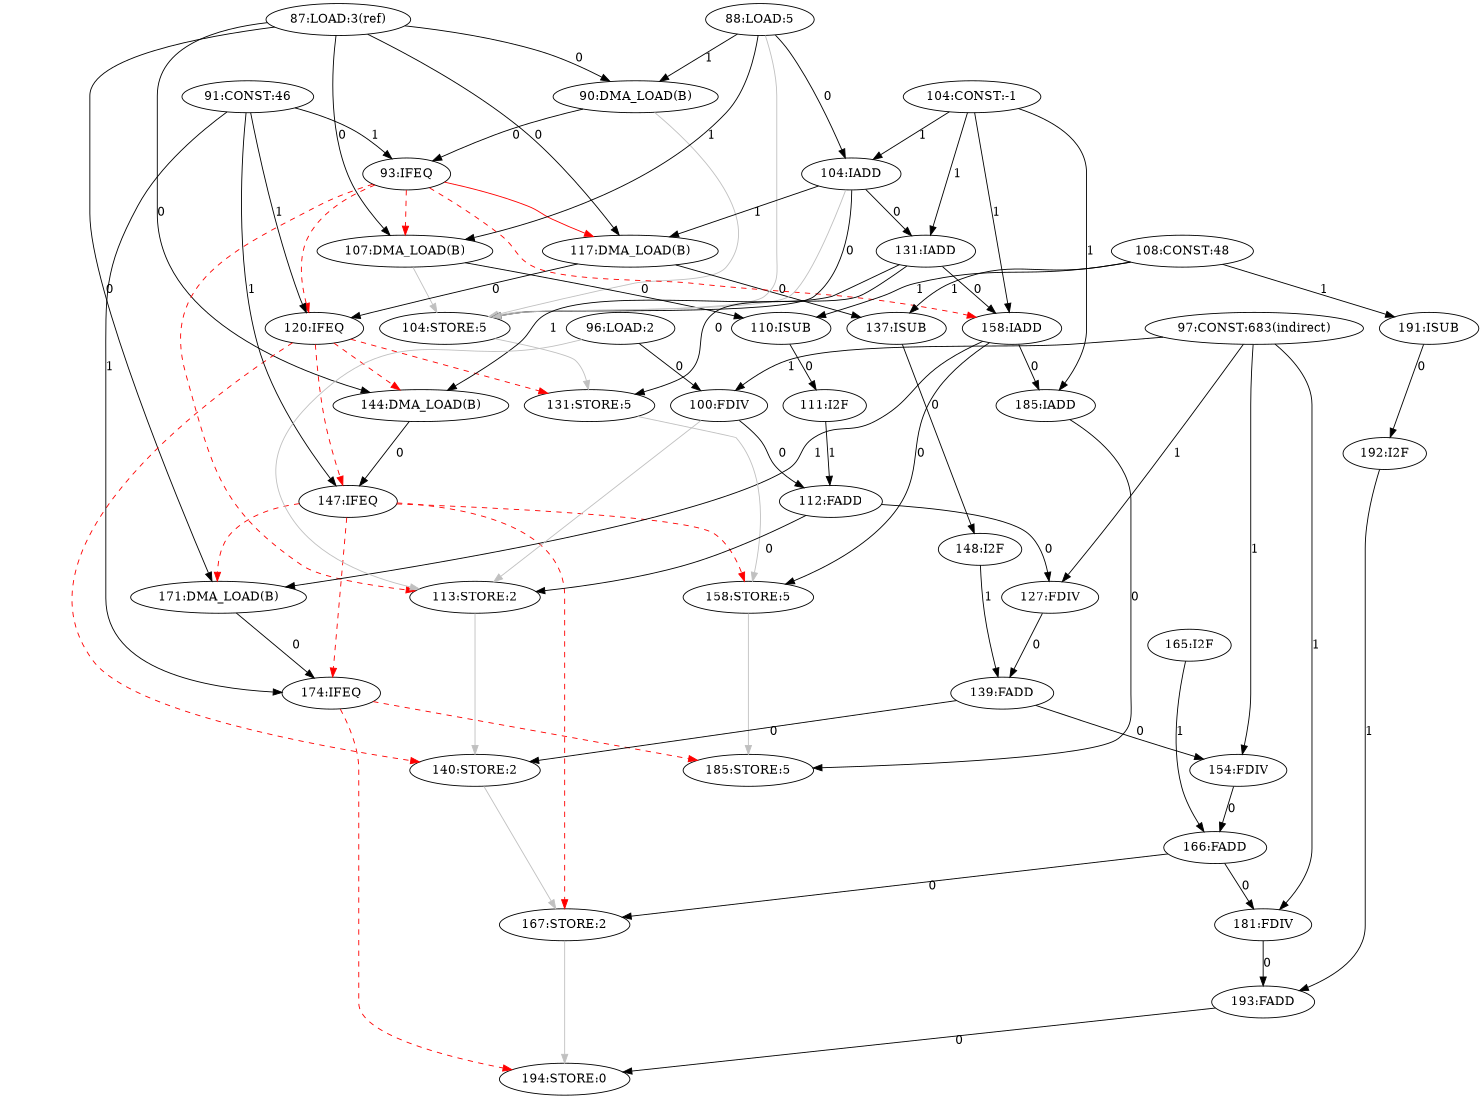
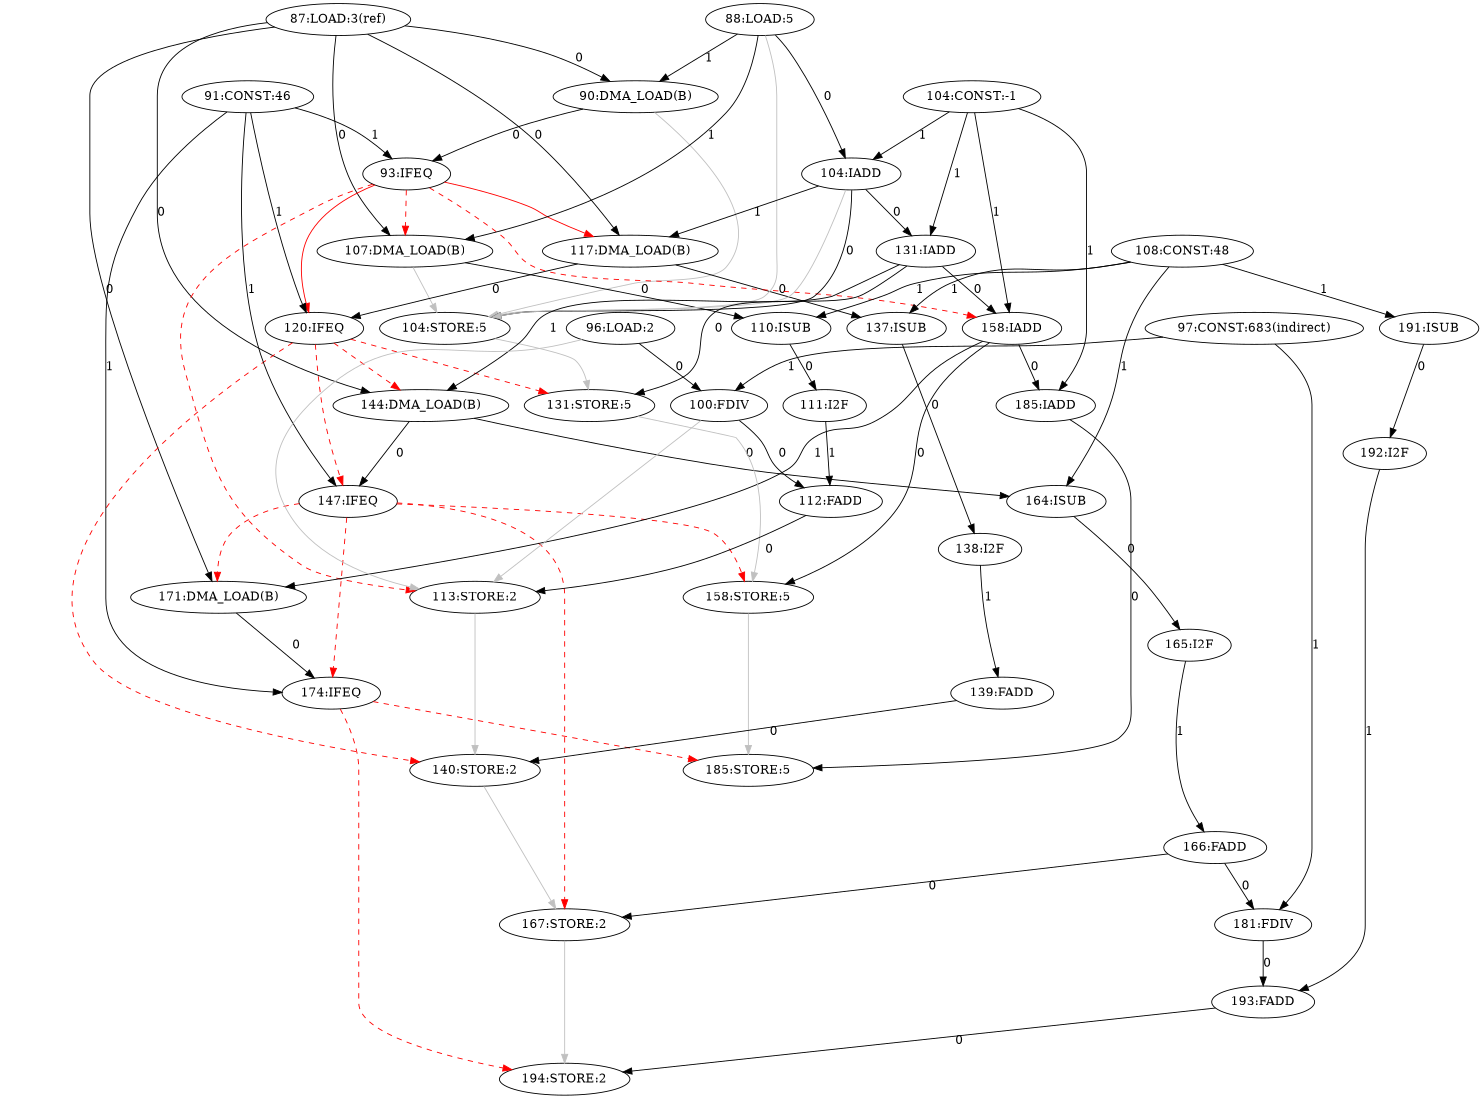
  digraph {
    "87:LOAD:3(ref)"
    "90:DMA_LOAD(B)"
    "107:DMA_LOAD(B)"
    "117:DMA_LOAD(B)"
    "144:DMA_LOAD(B)"
    "171:DMA_LOAD(B)"
    "93:IFEQ"
    "104:STORE:5"
    "110:ISUB"
    "120:IFEQ"
    "137:ISUB"
    "147:IFEQ"
+   "164:ISUB"
    "174:IFEQ"
    "113:STORE:2"
    "158:IADD"
    "131:STORE:5"
    "88:LOAD:5"
    "104:IADD"
    "131:IADD"
    "111:I2F"
    "140:STORE:2"
-   "138:I2F" [label="148:I2F"]
+   "138:I2F"
    "158:STORE:5"
    "167:STORE:2"
    "165:I2F"
    "185:IADD"
    "185:STORE:5"
-   "194:STORE:2" [label="194:STORE:0"]
+   "194:STORE:2"
    "191:ISUB"
    "192:I2F"
    "104:CONST:-1"
    "91:CONST:46"
    "112:FADD"
-   "127:FDIV"
    "139:FADD"
    "96:LOAD:2"
    "100:FDIV"
    "97:CONST:683(indirect)"
-   "154:FDIV"
    "181:FDIV"
    "166:FADD"
    "193:FADD"
    "108:CONST:48"
    "87:LOAD:3(ref)" -> "90:DMA_LOAD(B)" [label=0]
    "87:LOAD:3(ref)" -> "107:DMA_LOAD(B)" [label=0]
    "87:LOAD:3(ref)" -> "117:DMA_LOAD(B)" [label=0]
    "87:LOAD:3(ref)" -> "144:DMA_LOAD(B)" [label=0]
    "87:LOAD:3(ref)" -> "171:DMA_LOAD(B)" [label=0]
    "90:DMA_LOAD(B)" -> "93:IFEQ" [label=0]
    "90:DMA_LOAD(B)" -> "104:STORE:5" [color=gray]
    "107:DMA_LOAD(B)" -> "104:STORE:5" [color=gray]
    "107:DMA_LOAD(B)" -> "110:ISUB" [label=0]
    "117:DMA_LOAD(B)" -> "120:IFEQ" [label=0]
    "117:DMA_LOAD(B)" -> "137:ISUB" [label=0]
    "144:DMA_LOAD(B)" -> "147:IFEQ" [label=0]
+   "144:DMA_LOAD(B)" -> "164:ISUB" [label=0]
    "171:DMA_LOAD(B)" -> "174:IFEQ" [label=0]
    "93:IFEQ" -> "107:DMA_LOAD(B)" [color=red style=dashed]
    "93:IFEQ" -> "117:DMA_LOAD(B)" [color=red style=solid]
-   "93:IFEQ" -> "120:IFEQ" [color=red style=dashed]
+   "93:IFEQ" -> "120:IFEQ" [color=red style=solid]
    "93:IFEQ" -> "113:STORE:2" [color=red style=dashed]
    "93:IFEQ" -> "158:IADD" [color=red style=dashed]
    "104:STORE:5" -> "131:STORE:5" [color=gray]
    "110:ISUB" -> "111:I2F" [label=0]
    "120:IFEQ" -> "144:DMA_LOAD(B)" [color=red style=dashed]
    "120:IFEQ" -> "147:IFEQ" [color=red style=dashed]
    "120:IFEQ" -> "131:STORE:5" [color=red style=dashed]
    "120:IFEQ" -> "140:STORE:2" [color=red style=dashed]
    "137:ISUB" -> "138:I2F" [label=0]
    "147:IFEQ" -> "171:DMA_LOAD(B)" [color=red style=dashed]
    "147:IFEQ" -> "174:IFEQ" [color=red style=dashed]
    "147:IFEQ" -> "158:STORE:5" [color=red style=dashed]
    "147:IFEQ" -> "167:STORE:2" [color=red style=dashed]
+   "164:ISUB" -> "165:I2F" [label=0]
    "174:IFEQ" -> "185:STORE:5" [color=red style=dashed]
    "174:IFEQ" -> "194:STORE:2" [color=red style=dashed]
    "113:STORE:2" -> "140:STORE:2" [color=gray]
    "158:IADD" -> "171:DMA_LOAD(B)" [label=1]
    "158:IADD" -> "158:STORE:5" [label=0]
    "158:IADD" -> "185:IADD" [label=0]
    "131:STORE:5" -> "158:STORE:5" [color=gray]
    "88:LOAD:5" -> "90:DMA_LOAD(B)" [label=1]
    "88:LOAD:5" -> "107:DMA_LOAD(B)" [label=1]
    "88:LOAD:5" -> "104:STORE:5" [color=gray]
    "88:LOAD:5" -> "104:IADD" [label=0]
    "104:IADD" -> "117:DMA_LOAD(B)" [label=1]
    "104:IADD" -> "104:STORE:5" [label=0]
    "104:IADD" -> "104:STORE:5" [color=gray]
    "104:IADD" -> "131:IADD" [label=0]
    "131:IADD" -> "144:DMA_LOAD(B)" [label=1]
    "131:IADD" -> "158:IADD" [label=0]
    "131:IADD" -> "131:STORE:5" [label=0]
    "111:I2F" -> "112:FADD" [label=1]
    "140:STORE:2" -> "167:STORE:2" [color=gray]
    "138:I2F" -> "139:FADD" [label=1]
    "158:STORE:5" -> "185:STORE:5" [color=gray]
    "167:STORE:2" -> "194:STORE:2" [color=gray]
    "165:I2F" -> "166:FADD" [label=1]
    "185:IADD" -> "185:STORE:5" [label=0]
    "191:ISUB" -> "192:I2F" [label=0]
    "192:I2F" -> "193:FADD" [label=1]
    "104:CONST:-1" -> "158:IADD" [label=1]
    "104:CONST:-1" -> "104:IADD" [label=1]
    "104:CONST:-1" -> "131:IADD" [label=1]
    "104:CONST:-1" -> "185:IADD" [label=1]
    "91:CONST:46" -> "93:IFEQ" [label=1]
    "91:CONST:46" -> "120:IFEQ" [label=1]
    "91:CONST:46" -> "147:IFEQ" [label=1]
    "91:CONST:46" -> "174:IFEQ" [label=1]
    "112:FADD" -> "113:STORE:2" [label=0]
-   "112:FADD" -> "127:FDIV" [label=0]
-   "127:FDIV" -> "139:FADD" [label=0]
    "139:FADD" -> "140:STORE:2" [label=0]
-   "139:FADD" -> "154:FDIV" [label=0]
    "96:LOAD:2" -> "113:STORE:2" [color=gray]
    "96:LOAD:2" -> "100:FDIV" [label=0]
    "100:FDIV" -> "113:STORE:2" [color=gray]
    "100:FDIV" -> "112:FADD" [label=0]
-   "97:CONST:683(indirect)" -> "127:FDIV" [label=1]
    "97:CONST:683(indirect)" -> "100:FDIV" [label=1]
-   "97:CONST:683(indirect)" -> "154:FDIV" [label=1]
    "97:CONST:683(indirect)" -> "181:FDIV" [label=1]
-   "154:FDIV" -> "166:FADD" [label=0]
    "181:FDIV" -> "193:FADD" [label=0]
    "166:FADD" -> "167:STORE:2" [label=0]
    "166:FADD" -> "181:FDIV" [label=0]
    "193:FADD" -> "194:STORE:2" [label=0]
    "108:CONST:48" -> "110:ISUB" [label=1]
    "108:CONST:48" -> "137:ISUB" [label=1]
+   "108:CONST:48" -> "164:ISUB" [label=1]
    "108:CONST:48" -> "191:ISUB" [label=1]
  }
